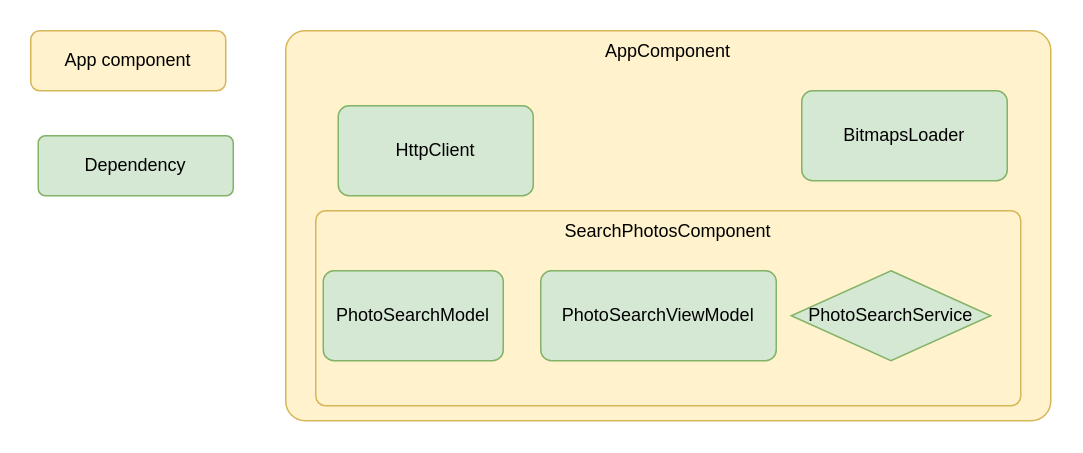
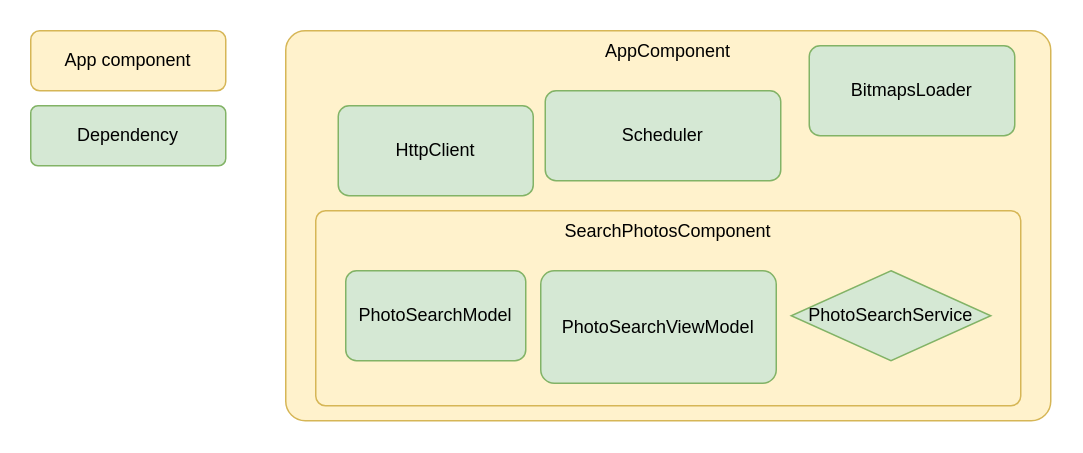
  <mxCell id="0" />
  <mxCell id="1" parent="0" />
  <mxCell id="2" value="AppComponent" style="rounded=1;whiteSpace=wrap;html=1;verticalAlign=top;arcSize=5;fillColor=#fff2cc;strokeColor=#d6b656;" vertex="1" parent="1"><mxGeometry x="190" y="20" width="510" height="260" as="geometry" /></mxCell>
  <mxCell id="3" value="SearchPhotosComponent" style="rounded=1;whiteSpace=wrap;html=1;verticalAlign=top;arcSize=5;fillColor=#fff2cc;strokeColor=#d6b656;" vertex="1" parent="1"><mxGeometry x="210" y="140" width="470" height="130" as="geometry" /></mxCell>
  <mxCell id="4" value="HttpClient" style="rounded=1;whiteSpace=wrap;html=1;arcSize=12;fillColor=#d5e8d4;strokeColor=#82b366;" vertex="1" parent="1"><mxGeometry x="225" y="70" width="130" height="60" as="geometry" /></mxCell>
- <mxCell id="6" value="BitmapsLoader" style="rounded=1;whiteSpace=wrap;html=1;arcSize=12;fillColor=#d5e8d4;strokeColor=#82b366;" vertex="1" parent="1"><mxGeometry x="534" y="60" width="137" height="60" as="geometry" /></mxCell>
- <mxCell id="7" value="PhotoSearchModel" style="rounded=1;whiteSpace=wrap;html=1;arcSize=12;fillColor=#d5e8d4;strokeColor=#82b366;" vertex="1" parent="1"><mxGeometry x="215" y="180" width="120" height="60" as="geometry" /></mxCell>
- <mxCell id="8" value="PhotoSearchViewModel" style="rounded=1;whiteSpace=wrap;html=1;arcSize=12;fillColor=#d5e8d4;strokeColor=#82b366;" vertex="1" parent="1"><mxGeometry x="360" y="180" width="157" height="60" as="geometry" /></mxCell>
+ <mxCell id="5" value="Scheduler" style="rounded=1;whiteSpace=wrap;html=1;arcSize=12;fillColor=#d5e8d4;strokeColor=#82b366;" vertex="1" parent="1"><mxGeometry x="363" y="60" width="157" height="60" as="geometry" /></mxCell>
+ <mxCell id="6" value="BitmapsLoader" style="rounded=1;whiteSpace=wrap;html=1;arcSize=12;fillColor=#d5e8d4;strokeColor=#82b366;" vertex="1" parent="1"><mxGeometry x="539" y="30" width="137" height="60" as="geometry" /></mxCell>
+ <mxCell id="7" value="PhotoSearchModel" style="rounded=1;whiteSpace=wrap;html=1;arcSize=12;fillColor=#d5e8d4;strokeColor=#82b366;" vertex="1" parent="1"><mxGeometry x="230" y="180" width="120" height="60" as="geometry" /></mxCell>
+ <mxCell id="8" value="PhotoSearchViewModel" style="rounded=1;whiteSpace=wrap;html=1;arcSize=12;fillColor=#d5e8d4;strokeColor=#82b366;" vertex="1" parent="1"><mxGeometry x="360" y="180" width="157" height="75" as="geometry" /></mxCell>
  <mxCell id="9" value="PhotoSearchService" style="rhombus;whiteSpace=wrap;html=1;arcSize=12;fillColor=#d5e8d4;strokeColor=#82b366;" vertex="1" parent="1"><mxGeometry x="527" y="180" width="133" height="60" as="geometry" /></mxCell>
  <mxCell id="10" value="App component" style="rounded=1;whiteSpace=wrap;html=1;verticalAlign=middle;arcSize=15;fillColor=#fff2cc;strokeColor=#d6b656;" vertex="1" parent="1"><mxGeometry x="20" y="20" width="130" height="40" as="geometry" /></mxCell>
- <mxCell id="11" value="Dependency" style="rounded=1;whiteSpace=wrap;html=1;arcSize=12;fillColor=#d5e8d4;strokeColor=#82b366;" vertex="1" parent="1"><mxGeometry x="25" y="90" width="130" height="40" as="geometry" /></mxCell>
+ <mxCell id="11" value="Dependency" style="rounded=1;whiteSpace=wrap;html=1;arcSize=12;fillColor=#d5e8d4;strokeColor=#82b366;" vertex="1" parent="1"><mxGeometry x="20" y="70" width="130" height="40" as="geometry" /></mxCell>
